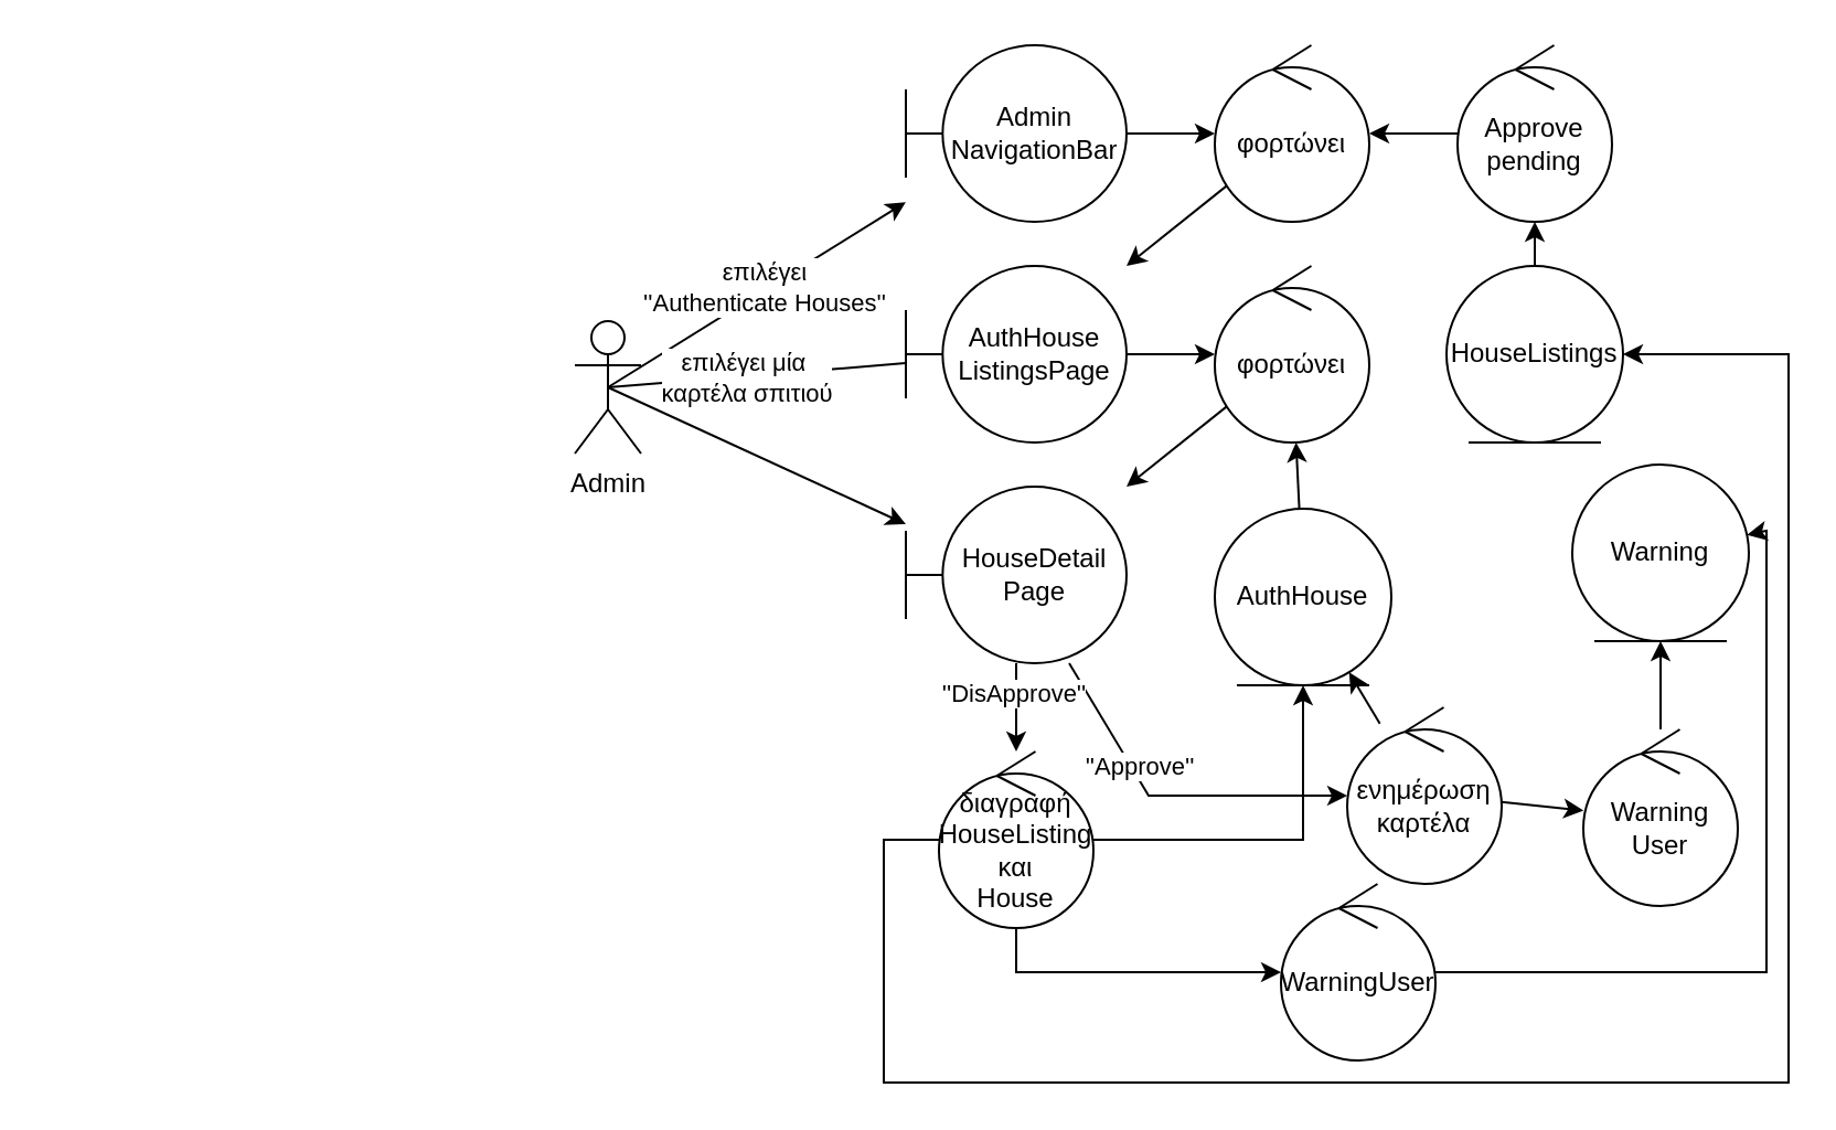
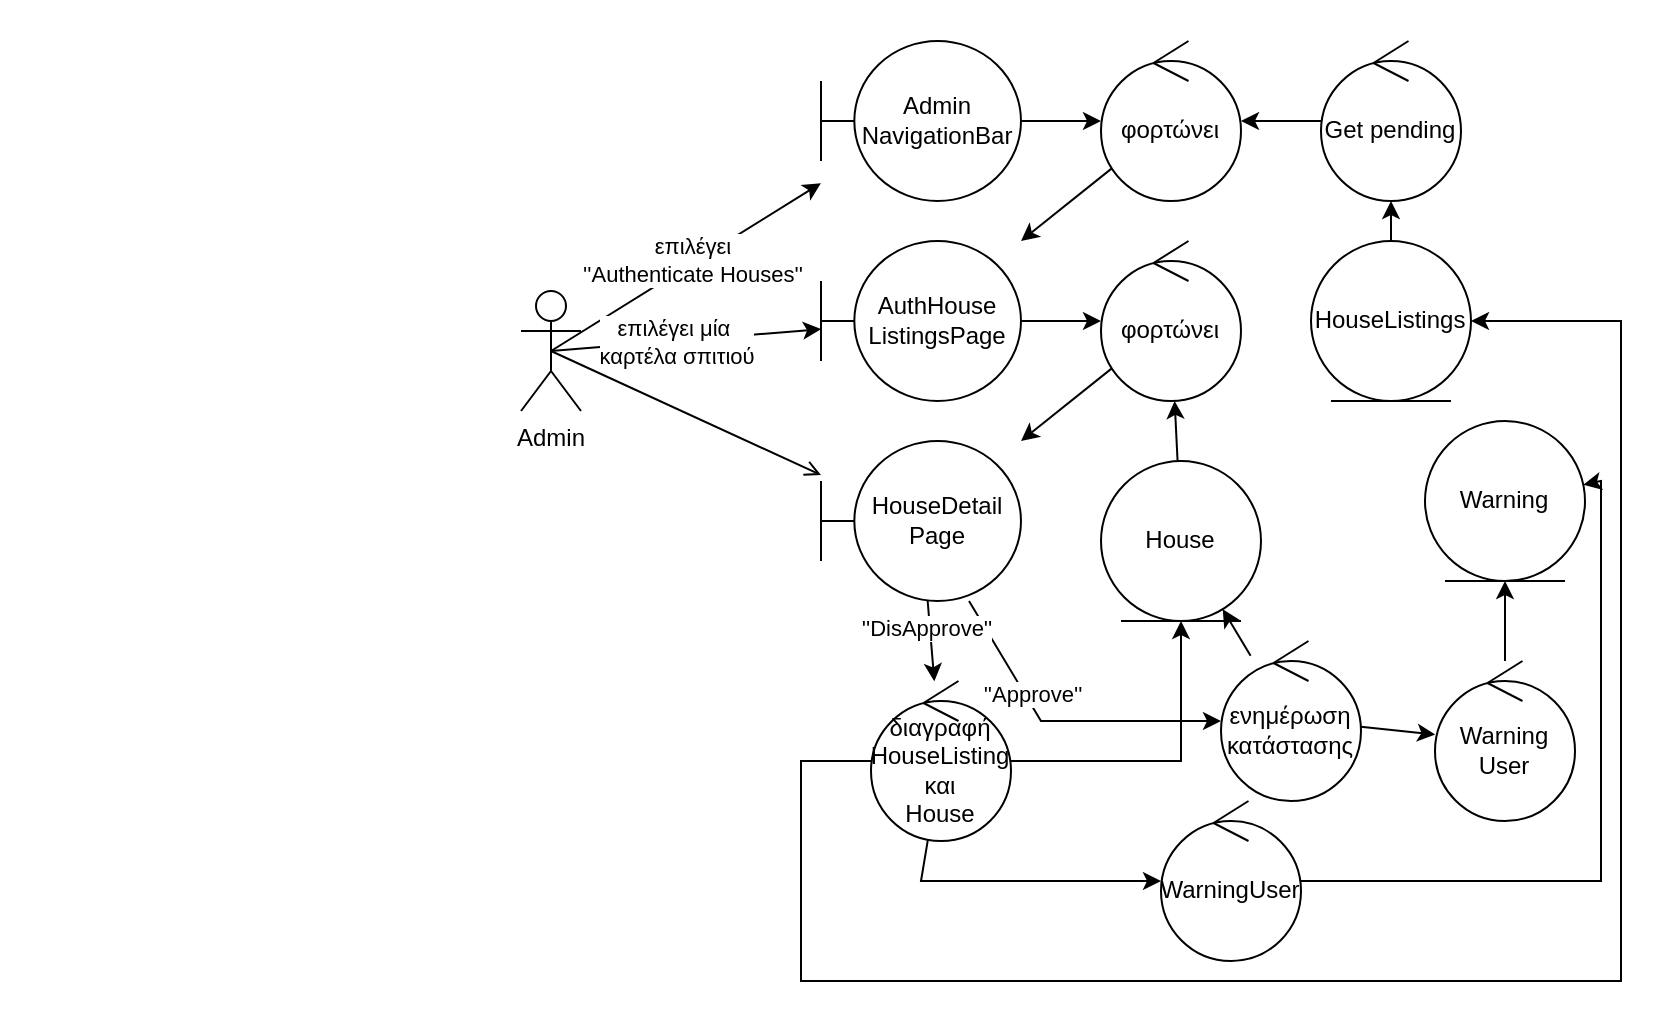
  <mxCell id="0" />
  <mxCell id="1" parent="0" />
  <mxCell id="2" style="rounded=0;orthogonalLoop=1;jettySize=auto;html=1;exitX=0.5;exitY=0.5;exitDx=0;exitDy=0;exitPerimeter=0;" parent="1" source="7" target="10" edge="1"><mxGeometry relative="1" as="geometry"><mxPoint x="250" y="72.449" as="targetPoint" /><mxPoint x="70" y="160" as="sourcePoint" /></mxGeometry></mxCell>
  <mxCell id="3" value="επιλέγει&lt;div&gt;''Authenticate Houses''&lt;/div&gt;" style="edgeLabel;html=1;align=center;verticalAlign=middle;resizable=0;points=[];" vertex="1" connectable="0" parent="2"><mxGeometry x="0.052" y="1" relative="1" as="geometry"><mxPoint as="offset" /></mxGeometry></mxCell>
- <mxCell id="4" style="edgeStyle=none;rounded=0;orthogonalLoop=1;jettySize=auto;html=1;exitX=0.5;exitY=0.5;exitDx=0;exitDy=0;exitPerimeter=0;endArrow=none;" edge="1" parent="1" source="7" target="18"><mxGeometry relative="1" as="geometry" /></mxCell>
+ <mxCell id="4" style="edgeStyle=none;rounded=0;orthogonalLoop=1;jettySize=auto;html=1;exitX=0.5;exitY=0.5;exitDx=0;exitDy=0;exitPerimeter=0;" edge="1" parent="1" source="7" target="18"><mxGeometry relative="1" as="geometry" /></mxCell>
  <mxCell id="5" value="επιλέγει μία&amp;nbsp;&lt;div&gt;καρτέλα σπιτιού&lt;/div&gt;" style="edgeLabel;html=1;align=center;verticalAlign=middle;resizable=0;points=[];" vertex="1" connectable="0" parent="4"><mxGeometry x="-0.074" y="-1" relative="1" as="geometry"><mxPoint as="offset" /></mxGeometry></mxCell>
- <mxCell id="6" style="edgeStyle=none;rounded=0;orthogonalLoop=1;jettySize=auto;html=1;exitX=0.5;exitY=0.5;exitDx=0;exitDy=0;exitPerimeter=0;" edge="1" parent="1" source="7" target="25"><mxGeometry relative="1" as="geometry" /></mxCell>
+ <mxCell id="6" style="edgeStyle=none;rounded=0;orthogonalLoop=1;jettySize=auto;html=1;exitX=0.5;exitY=0.5;exitDx=0;exitDy=0;exitPerimeter=0;endArrow=open;" edge="1" parent="1" source="7" target="25"><mxGeometry relative="1" as="geometry" /></mxCell>
  <mxCell id="7" value="Admin" style="shape=umlActor;verticalLabelPosition=bottom;verticalAlign=top;html=1;outlineConnect=0;" parent="1" vertex="1"><mxGeometry x="260" y="145" width="30" height="60" as="geometry" /></mxCell>
  <mxCell id="8" style="edgeStyle=none;rounded=0;orthogonalLoop=1;jettySize=auto;html=1;entryX=-0.03;entryY=0.508;entryDx=0;entryDy=0;entryPerimeter=0;" parent="1" edge="1"><mxGeometry relative="1" as="geometry"><mxPoint x="207" y="40.64" as="targetPoint" /><Array as="points"><mxPoint x="20" y="290" /><mxPoint x="20" y="40" /></Array></mxGeometry></mxCell>
  <mxCell id="9" value="" style="edgeStyle=none;rounded=0;orthogonalLoop=1;jettySize=auto;html=1;" edge="1" parent="1" source="10" target="12"><mxGeometry relative="1" as="geometry" /></mxCell>
  <mxCell id="10" value="Admin&lt;div&gt;NavigationBar&lt;/div&gt;" style="shape=umlBoundary;whiteSpace=wrap;html=1;" vertex="1" parent="1"><mxGeometry x="410" y="20" width="100" height="80" as="geometry" /></mxCell>
  <mxCell id="11" style="rounded=0;orthogonalLoop=1;jettySize=auto;html=1;" edge="1" parent="1" source="12" target="18"><mxGeometry relative="1" as="geometry" /></mxCell>
  <mxCell id="12" value="φορτώνει" style="ellipse;shape=umlControl;whiteSpace=wrap;html=1;" vertex="1" parent="1"><mxGeometry x="550" y="20" width="70" height="80" as="geometry" /></mxCell>
  <mxCell id="13" style="edgeStyle=none;rounded=0;orthogonalLoop=1;jettySize=auto;html=1;" edge="1" parent="1" source="14" target="16"><mxGeometry relative="1" as="geometry" /></mxCell>
  <mxCell id="14" value="HouseListings" style="ellipse;shape=umlEntity;whiteSpace=wrap;html=1;" vertex="1" parent="1"><mxGeometry x="655" y="120" width="80" height="80" as="geometry" /></mxCell>
  <mxCell id="15" style="edgeStyle=none;rounded=0;orthogonalLoop=1;jettySize=auto;html=1;" edge="1" parent="1" source="16" target="12"><mxGeometry relative="1" as="geometry" /></mxCell>
- <mxCell id="16" value="Approve pending" style="ellipse;shape=umlControl;whiteSpace=wrap;html=1;" vertex="1" parent="1"><mxGeometry x="660" y="20" width="70" height="80" as="geometry" /></mxCell>
+ <mxCell id="16" value="Get pending" style="ellipse;shape=umlControl;whiteSpace=wrap;html=1;" vertex="1" parent="1"><mxGeometry x="660" y="20" width="70" height="80" as="geometry" /></mxCell>
  <mxCell id="17" value="" style="edgeStyle=none;rounded=0;orthogonalLoop=1;jettySize=auto;html=1;" edge="1" parent="1" source="18" target="20"><mxGeometry relative="1" as="geometry" /></mxCell>
  <mxCell id="18" value="AuthHouse&lt;div&gt;ListingsPage&lt;/div&gt;" style="shape=umlBoundary;whiteSpace=wrap;html=1;" vertex="1" parent="1"><mxGeometry x="410" y="120" width="100" height="80" as="geometry" /></mxCell>
  <mxCell id="19" style="edgeStyle=none;rounded=0;orthogonalLoop=1;jettySize=auto;html=1;" edge="1" parent="1" source="20" target="25"><mxGeometry relative="1" as="geometry" /></mxCell>
  <mxCell id="20" value="φορτώνει" style="ellipse;shape=umlControl;whiteSpace=wrap;html=1;" vertex="1" parent="1"><mxGeometry x="550" y="120" width="70" height="80" as="geometry" /></mxCell>
  <mxCell id="21" style="edgeStyle=none;rounded=0;orthogonalLoop=1;jettySize=auto;html=1;" edge="1" parent="1" source="25" target="30"><mxGeometry relative="1" as="geometry"><Array as="points"><mxPoint x="520" y="360" /></Array></mxGeometry></mxCell>
  <mxCell id="22" value="''Approve''" style="edgeLabel;html=1;align=center;verticalAlign=middle;resizable=0;points=[];" vertex="1" connectable="0" parent="21"><mxGeometry x="-0.193" y="1" relative="1" as="geometry"><mxPoint x="-3" y="-9" as="offset" /></mxGeometry></mxCell>
  <mxCell id="23" value="" style="edgeStyle=none;rounded=0;orthogonalLoop=1;jettySize=auto;html=1;" edge="1" parent="1" source="25" target="39"><mxGeometry relative="1" as="geometry"><mxPoint x="449.254" y="360.297" as="targetPoint" /></mxGeometry></mxCell>
  <mxCell id="24" value="''DisApprove''" style="edgeLabel;html=1;align=center;verticalAlign=middle;resizable=0;points=[];" vertex="1" connectable="0" parent="23"><mxGeometry x="-0.342" y="-2" relative="1" as="geometry"><mxPoint as="offset" /></mxGeometry></mxCell>
  <mxCell id="25" value="HouseDetail&lt;div&gt;Page&lt;/div&gt;" style="shape=umlBoundary;whiteSpace=wrap;html=1;" vertex="1" parent="1"><mxGeometry x="410" y="220" width="100" height="80" as="geometry" /></mxCell>
  <mxCell id="26" style="edgeStyle=none;rounded=0;orthogonalLoop=1;jettySize=auto;html=1;" edge="1" parent="1" source="27" target="20"><mxGeometry relative="1" as="geometry" /></mxCell>
- <mxCell id="27" value="AuthHouse" style="ellipse;shape=umlEntity;whiteSpace=wrap;html=1;" vertex="1" parent="1"><mxGeometry x="550" y="230" width="80" height="80" as="geometry" /></mxCell>
+ <mxCell id="27" value="House" style="ellipse;shape=umlEntity;whiteSpace=wrap;html=1;" vertex="1" parent="1"><mxGeometry x="550" y="230" width="80" height="80" as="geometry" /></mxCell>
  <mxCell id="28" style="edgeStyle=none;rounded=0;orthogonalLoop=1;jettySize=auto;html=1;" edge="1" parent="1" source="30" target="27"><mxGeometry relative="1" as="geometry" /></mxCell>
  <mxCell id="29" value="" style="edgeStyle=none;rounded=0;orthogonalLoop=1;jettySize=auto;html=1;" edge="1" parent="1" source="30" target="32"><mxGeometry relative="1" as="geometry" /></mxCell>
- <mxCell id="30" value="ενημέρωση&lt;div&gt;καρτέλα&lt;/div&gt;" style="ellipse;shape=umlControl;whiteSpace=wrap;html=1;" vertex="1" parent="1"><mxGeometry x="610" y="320" width="70" height="80" as="geometry" /></mxCell>
+ <mxCell id="30" value="ενημέρωση&lt;div&gt;κατάστασης&lt;/div&gt;" style="ellipse;shape=umlControl;whiteSpace=wrap;html=1;" vertex="1" parent="1"><mxGeometry x="610" y="320" width="70" height="80" as="geometry" /></mxCell>
  <mxCell id="31" value="" style="edgeStyle=none;rounded=0;orthogonalLoop=1;jettySize=auto;html=1;" edge="1" parent="1" source="32" target="33"><mxGeometry relative="1" as="geometry" /></mxCell>
  <mxCell id="32" value="Warning User" style="ellipse;shape=umlControl;whiteSpace=wrap;html=1;" vertex="1" parent="1"><mxGeometry x="717" y="330" width="70" height="80" as="geometry" /></mxCell>
  <mxCell id="33" value="Warning" style="ellipse;shape=umlEntity;whiteSpace=wrap;html=1;" vertex="1" parent="1"><mxGeometry x="712" y="210" width="80" height="80" as="geometry" /></mxCell>
  <mxCell id="34" style="edgeStyle=none;rounded=0;orthogonalLoop=1;jettySize=auto;html=1;" edge="1" parent="1" source="35" target="33"><mxGeometry relative="1" as="geometry"><Array as="points"><mxPoint x="800" y="440" /><mxPoint x="800" y="240" /></Array></mxGeometry></mxCell>
  <mxCell id="35" value="WarningUser" style="ellipse;shape=umlControl;whiteSpace=wrap;html=1;" vertex="1" parent="1"><mxGeometry x="580" y="400" width="70" height="80" as="geometry" /></mxCell>
  <mxCell id="36" style="edgeStyle=none;rounded=0;orthogonalLoop=1;jettySize=auto;html=1;" edge="1" parent="1" source="39" target="35"><mxGeometry relative="1" as="geometry"><Array as="points"><mxPoint x="460" y="440" /></Array></mxGeometry></mxCell>
  <mxCell id="37" style="edgeStyle=none;rounded=0;orthogonalLoop=1;jettySize=auto;html=1;" edge="1" parent="1" source="39" target="14"><mxGeometry relative="1" as="geometry"><Array as="points"><mxPoint x="400" y="380" /><mxPoint x="400" y="490" /><mxPoint x="810" y="490" /><mxPoint x="810" y="160" /></Array></mxGeometry></mxCell>
  <mxCell id="38" style="edgeStyle=none;rounded=0;orthogonalLoop=1;jettySize=auto;html=1;" edge="1" parent="1" source="39" target="27"><mxGeometry relative="1" as="geometry"><Array as="points"><mxPoint x="590" y="380" /></Array></mxGeometry></mxCell>
- <mxCell id="39" value="διαγραφή&lt;div&gt;HouseListing&lt;/div&gt;&lt;div&gt;και&lt;/div&gt;&lt;div&gt;House&lt;/div&gt;" style="ellipse;shape=umlControl;whiteSpace=wrap;html=1;" vertex="1" parent="1"><mxGeometry x="425" y="340" width="70" height="80" as="geometry" /></mxCell>
+ <mxCell id="39" value="διαγραφή&lt;div&gt;HouseListing&lt;/div&gt;&lt;div&gt;και&lt;/div&gt;&lt;div&gt;House&lt;/div&gt;" style="ellipse;shape=umlControl;whiteSpace=wrap;html=1;" vertex="1" parent="1"><mxGeometry x="435" y="340" width="70" height="80" as="geometry" /></mxCell>
